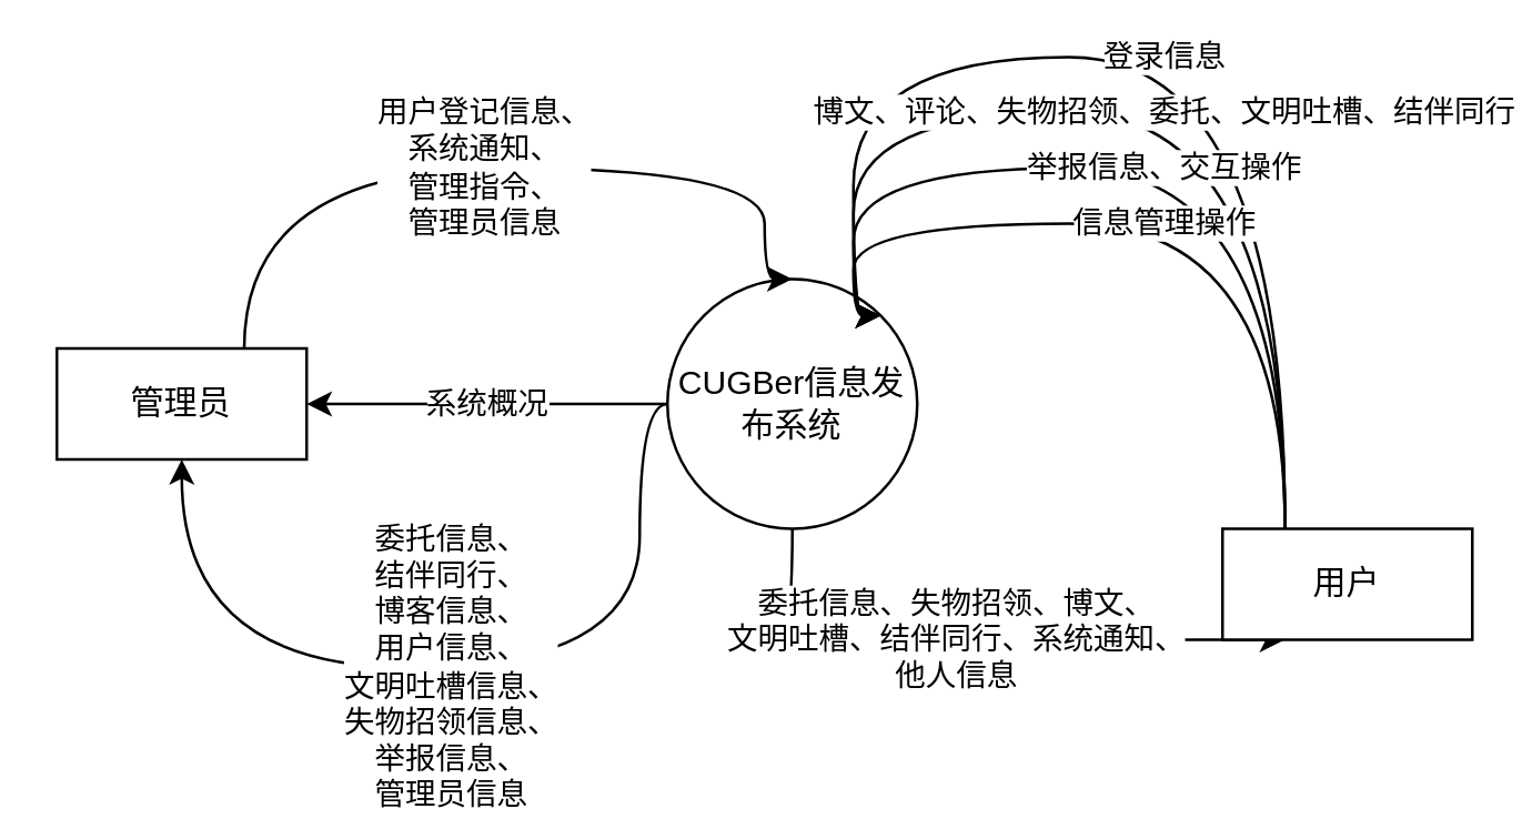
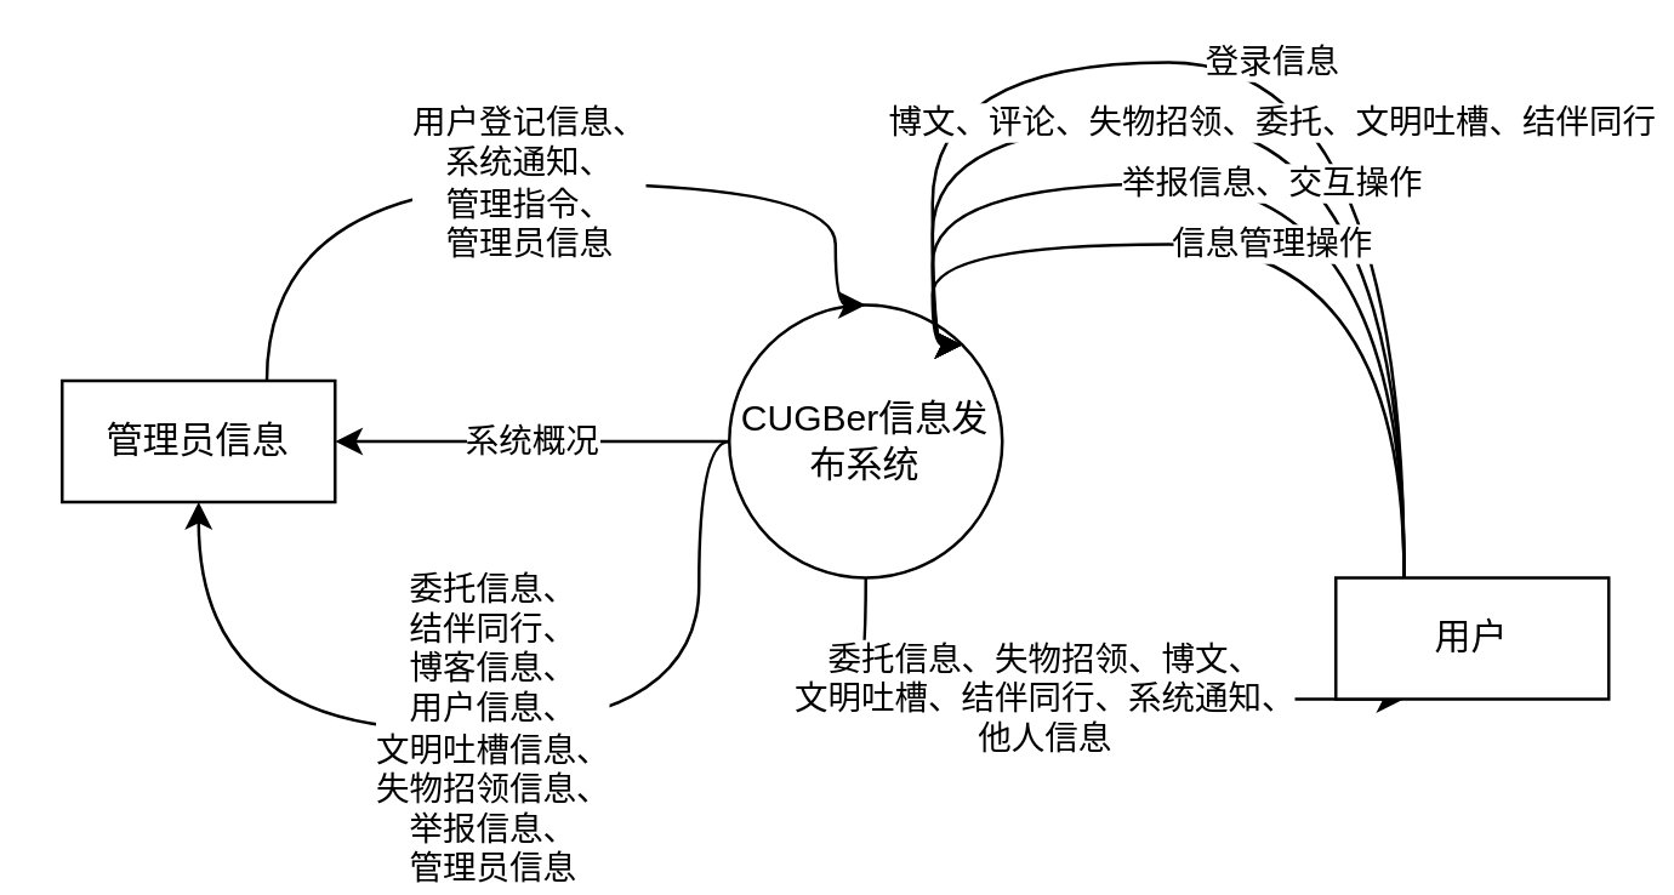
  <mxCell id="0" />
  <mxCell id="1" parent="0" />
  <mxCell id="2" value="委托信息、&lt;br&gt;结伴同行、&lt;br&gt;博客信息、&lt;br&gt;用户信息、&lt;br&gt;文明吐槽信息、&lt;br&gt;失物招领信息、&lt;br&gt;举报信息、&lt;br&gt;管理员信息" style="edgeStyle=orthogonalEdgeStyle;curved=1;rounded=0;orthogonalLoop=1;jettySize=auto;html=1;exitX=0;exitY=0.5;exitDx=0;exitDy=0;entryX=0.5;entryY=1;entryDx=0;entryDy=0;" parent="1" source="5" target="7" edge="1"><mxGeometry relative="1" as="geometry"><Array as="points"><mxPoint x="230" y="240" /><mxPoint x="65" y="240" /></Array></mxGeometry></mxCell>
  <mxCell id="3" value="委托信息、失物招领、博文、&lt;br&gt;文明吐槽、结伴同行、系统通知、&lt;br&gt;他人信息" style="edgeStyle=orthogonalEdgeStyle;curved=1;rounded=0;orthogonalLoop=1;jettySize=auto;html=1;exitX=0.5;exitY=1;exitDx=0;exitDy=0;entryX=0.25;entryY=1;entryDx=0;entryDy=0;" parent="1" source="5" target="12" edge="1"><mxGeometry relative="1" as="geometry"><Array as="points"><mxPoint x="275" y="230" /><mxPoint x="463" y="230" /></Array></mxGeometry></mxCell>
  <mxCell id="4" value="系统概况" style="edgeStyle=orthogonalEdgeStyle;curved=1;rounded=0;orthogonalLoop=1;jettySize=auto;html=1;exitX=0;exitY=0.5;exitDx=0;exitDy=0;entryX=1;entryY=0.5;entryDx=0;entryDy=0;" parent="1" source="5" target="7" edge="1"><mxGeometry relative="1" as="geometry" /></mxCell>
  <mxCell id="5" value="CUGBer信息发布系统" style="ellipse;whiteSpace=wrap;html=1;" parent="1" vertex="1"><mxGeometry x="240" y="100" width="90" height="90" as="geometry" /></mxCell>
  <mxCell id="6" value="用户登记信息、&lt;br&gt;系统通知、&lt;br&gt;管理指令、&lt;br&gt;管理员信息" style="edgeStyle=orthogonalEdgeStyle;curved=1;rounded=0;orthogonalLoop=1;jettySize=auto;html=1;exitX=0.75;exitY=0;exitDx=0;exitDy=0;entryX=0.5;entryY=0;entryDx=0;entryDy=0;" parent="1" source="7" target="5" edge="1"><mxGeometry relative="1" as="geometry"><Array as="points"><mxPoint x="88" y="60" /><mxPoint x="275" y="60" /></Array></mxGeometry></mxCell>
- <mxCell id="7" value="管理员" style="rounded=0;whiteSpace=wrap;html=1;" parent="1" vertex="1"><mxGeometry x="20" y="125" width="90" height="40" as="geometry" /></mxCell>
+ <mxCell id="7" value="管理员信息" style="rounded=0;whiteSpace=wrap;html=1;" parent="1" vertex="1"><mxGeometry x="20" y="125" width="90" height="40" as="geometry" /></mxCell>
  <mxCell id="8" value="登录信息" style="edgeStyle=orthogonalEdgeStyle;curved=1;rounded=0;orthogonalLoop=1;jettySize=auto;html=1;exitX=0.25;exitY=0;exitDx=0;exitDy=0;entryX=1;entryY=0;entryDx=0;entryDy=0;" parent="1" source="12" target="5" edge="1"><mxGeometry relative="1" as="geometry"><Array as="points"><mxPoint x="463" y="20" /><mxPoint x="307" y="20" /></Array></mxGeometry></mxCell>
  <mxCell id="9" value="博文、评论、失物招领、委托、文明吐槽、结伴同行" style="edgeStyle=orthogonalEdgeStyle;curved=1;rounded=0;orthogonalLoop=1;jettySize=auto;html=1;exitX=0.25;exitY=0;exitDx=0;exitDy=0;entryX=1;entryY=0;entryDx=0;entryDy=0;" parent="1" source="12" target="5" edge="1"><mxGeometry relative="1" as="geometry"><Array as="points"><mxPoint x="463" y="40" /><mxPoint x="307" y="40" /></Array></mxGeometry></mxCell>
  <mxCell id="10" value="举报信息、交互操作" style="edgeStyle=orthogonalEdgeStyle;curved=1;rounded=0;orthogonalLoop=1;jettySize=auto;html=1;exitX=0.25;exitY=0;exitDx=0;exitDy=0;entryX=1;entryY=0;entryDx=0;entryDy=0;" parent="1" source="12" target="5" edge="1"><mxGeometry relative="1" as="geometry"><Array as="points"><mxPoint x="463" y="60" /><mxPoint x="307" y="60" /></Array></mxGeometry></mxCell>
  <mxCell id="11" value="信息管理操作" style="edgeStyle=orthogonalEdgeStyle;curved=1;rounded=0;orthogonalLoop=1;jettySize=auto;html=1;exitX=0.25;exitY=0;exitDx=0;exitDy=0;entryX=1;entryY=0;entryDx=0;entryDy=0;" parent="1" source="12" target="5" edge="1"><mxGeometry relative="1" as="geometry"><Array as="points"><mxPoint x="463" y="80" /><mxPoint x="307" y="80" /></Array></mxGeometry></mxCell>
  <mxCell id="12" value="用户" style="rounded=0;whiteSpace=wrap;html=1;" parent="1" vertex="1"><mxGeometry x="440" y="190" width="90" height="40" as="geometry" /></mxCell>
